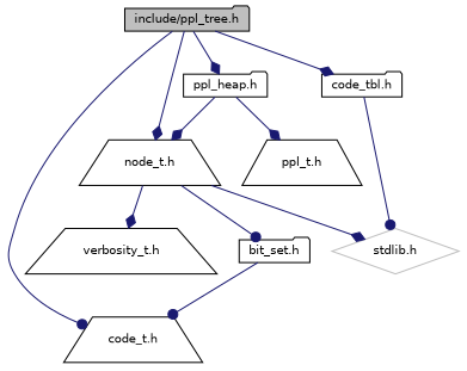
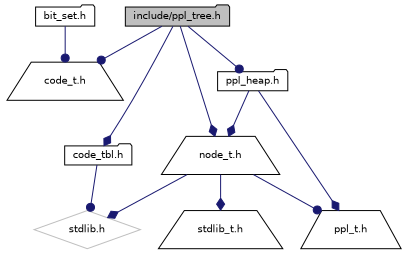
  digraph {
    node [color=black fillcolor=white fontname=Helvetica fontsize=10 shape=folder style=filled]
    edge [arrowhead=diamond color=midnightblue fontname=Helvetica fontsize=10 labelfontname=Helvetica labelfontsize=10 style=solid]
    n1 [fillcolor=grey75 fontcolor=black height=0.2 label="include/ppl_tree.h" width=0.4]
    n2 [height=0.2 label="node_t.h" shape=trapezium width=0.4]
    n3 [height=0.2 label="code_t.h" shape=trapezium width=0.4]
    n4 [height=0.2 label="code_tbl.h" width=0.4]
    n5 [height=0.2 label="ppl_heap.h" width=0.4]
    n6 [height=0.2 label="ppl_t.h" shape=trapezium width=0.4]
-   n7 [height=0.2 label="verbosity_t.h" shape=trapezium width=0.4]
+   n7 [height=0.2 label="stdlib_t.h" shape=trapezium width=0.4]
    n8 [color=grey75 height=0.2 label="stdlib.h" shape=diamond width=0.4]
    n9 [height=0.2 label="bit_set.h" width=0.4]
    n1 -> n2
    n1 -> n3 [arrowhead=dot]
    n1 -> n4
-   n1 -> n5
-   n2 -> n9 [arrowhead=dot]
+   n1 -> n5 [arrowhead=dot]
+   n2 -> n6 [arrowhead=dot]
    n2 -> n7
    n2 -> n8
    n4 -> n8 [arrowhead=dot]
    n5 -> n2
    n5 -> n6
    n9 -> n3 [arrowhead=dot]
  }
